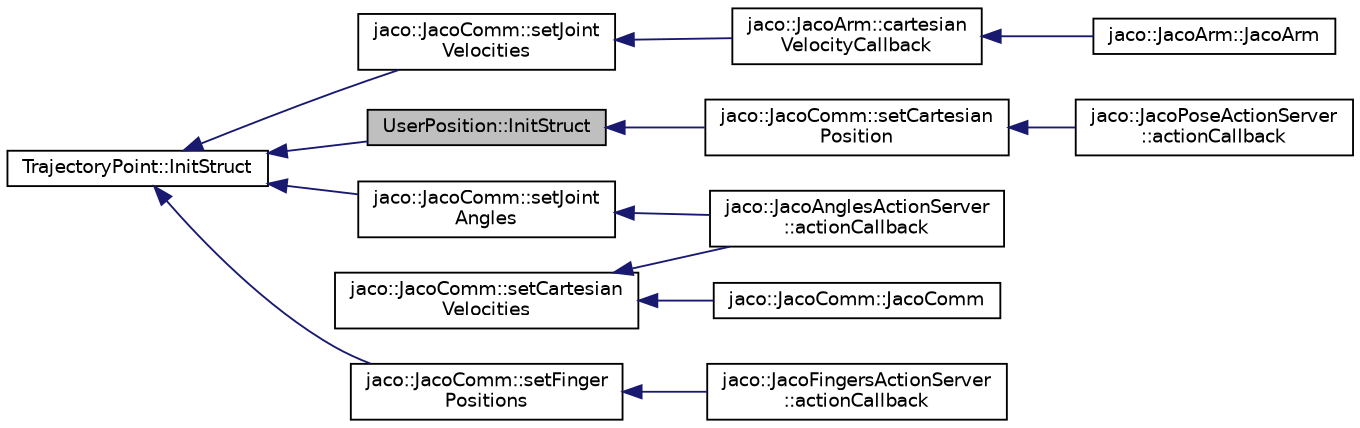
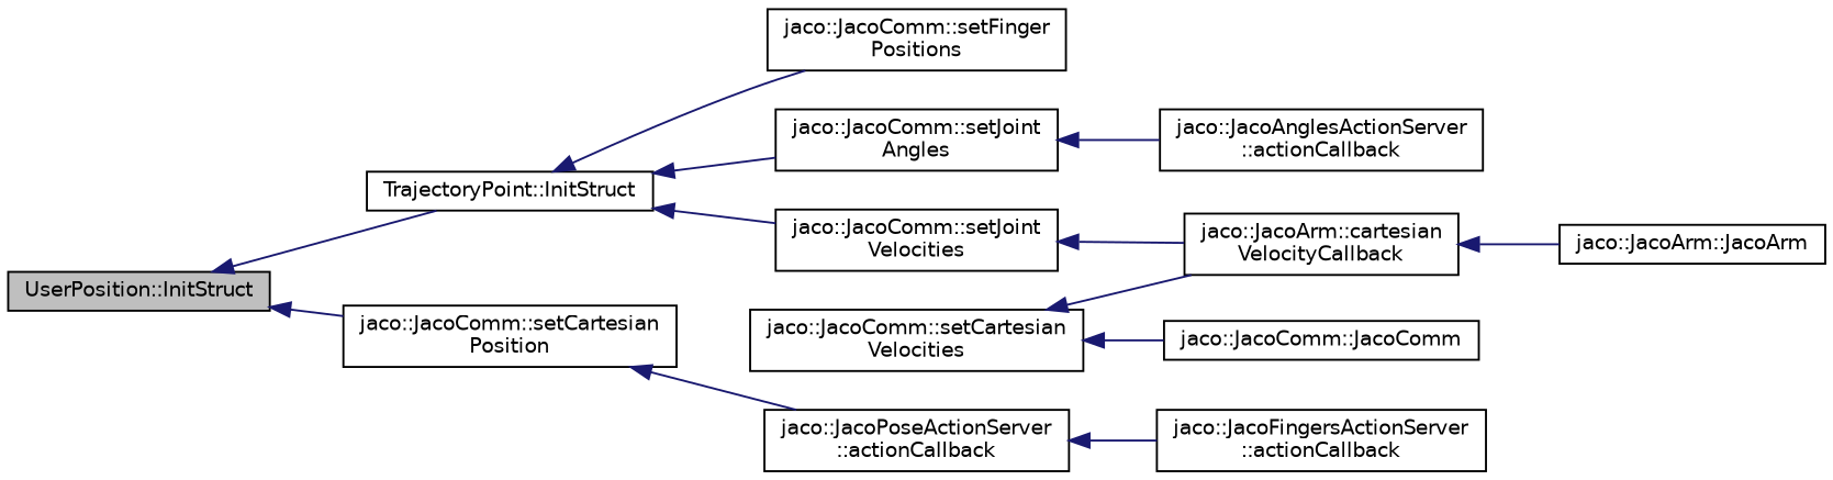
  digraph {
    rankdir=LR
    node [color=black fillcolor=white fontname=Helvetica fontsize=10 shape=record style=filled]
    edge [color=midnightblue dir=back fontname=Helvetica fontsize=10 labelfontname=Helvetica labelfontsize=10 style=solid]
    n1 [fillcolor=grey75 fontcolor=black height=0.2 label="UserPosition::InitStruct" width=0.4]
    n2 [height=0.2 label="TrajectoryPoint::InitStruct" width=0.4]
    n3 [height=0.2 label="jaco::JacoComm::setCartesian\lPosition" width=0.4]
    n4 [height=0.2 label="jaco::JacoComm::setJoint\lAngles" width=0.4]
    n5 [height=0.2 label="jaco::JacoComm::setFinger\lPositions" width=0.4]
    n6 [height=0.2 label="jaco::JacoComm::setJoint\lVelocities" width=0.4]
    n7 [height=0.2 label="jaco::JacoAnglesActionServer\l::actionCallback" width=0.4]
    n8 [height=0.2 label="jaco::JacoPoseActionServer\l::actionCallback" width=0.4]
    n9 [height=0.2 label="jaco::JacoFingersActionServer\l::actionCallback" width=0.4]
    n10 [height=0.2 label="jaco::JacoArm::cartesian\lVelocityCallback" width=0.4]
    n11 [height=0.2 label="jaco::JacoComm::setCartesian\lVelocities" width=0.4]
    n12 [height=0.2 label="jaco::JacoComm::JacoComm" width=0.4]
    n13 [height=0.2 label="jaco::JacoArm::JacoArm" width=0.4]
-   n2 -> n1
+   n1 -> n2
    n1 -> n3
    n2 -> n4
    n2 -> n5
    n2 -> n6
    n3 -> n8
    n4 -> n7
-   n5 -> n9
+   n8 -> n9
    n6 -> n10
    n10 -> n13
-   n11 -> n7
+   n11 -> n10
    n11 -> n12
  }
